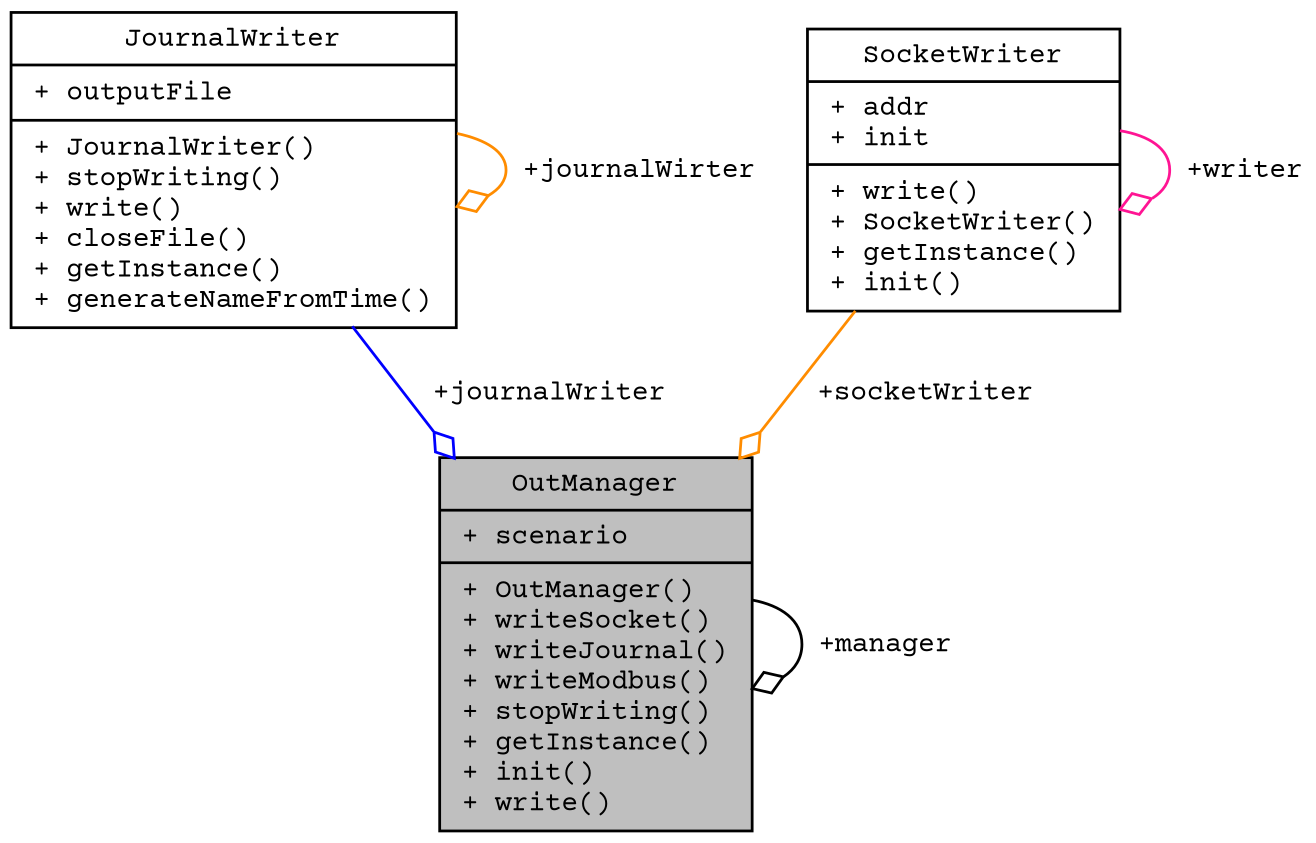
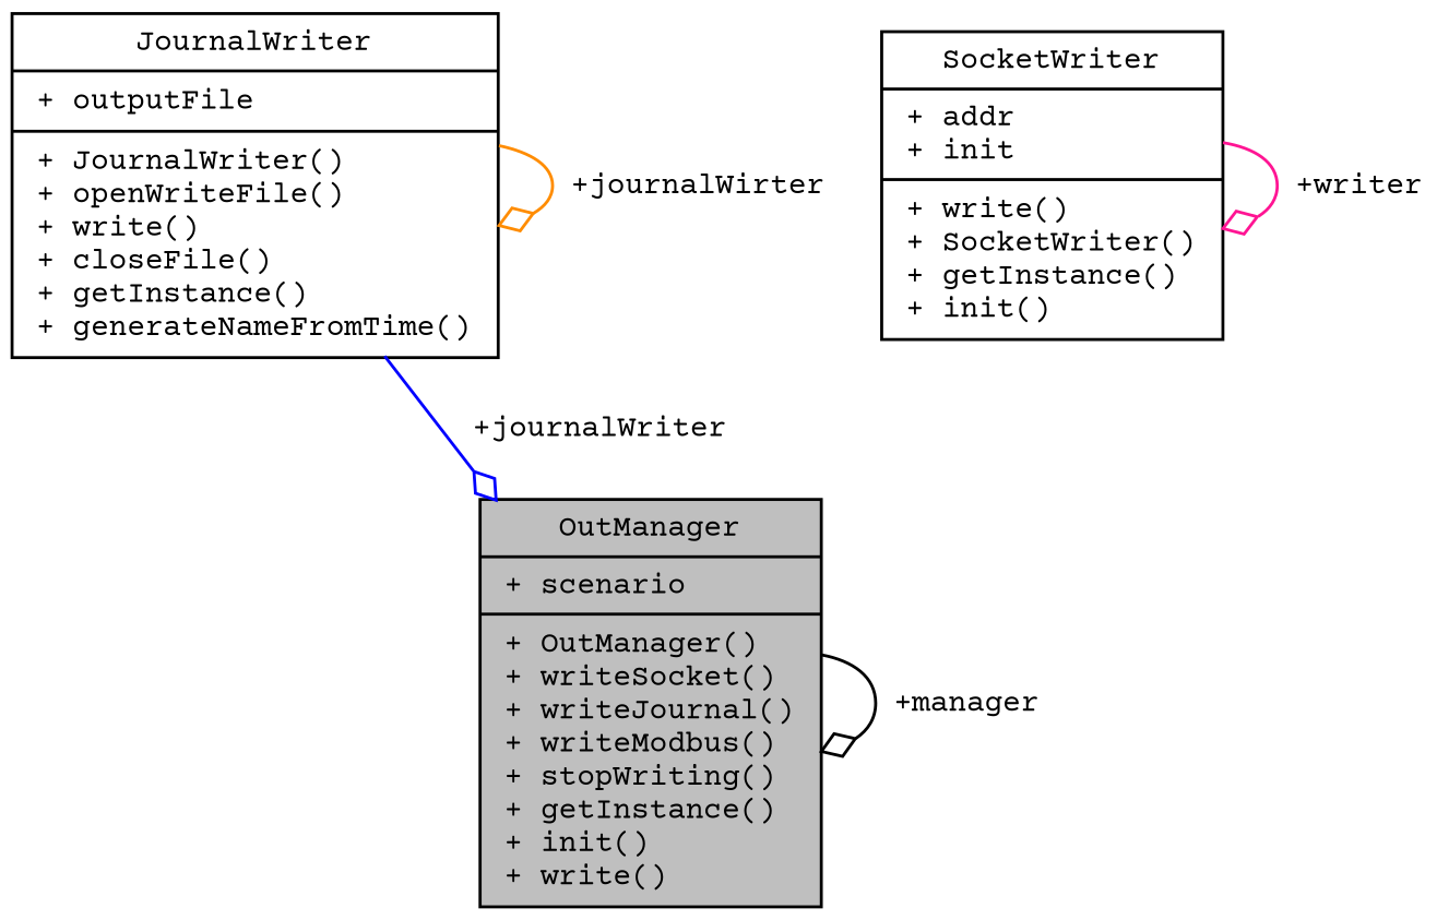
  digraph {
    fontname="Courier Prime"
    node [color=black fillcolor=white fontname="Courier Prime" fontsize=10 shape=record style=filled]
    edge [arrowhead=odiamond color=darkorange fontname="Courier Prime" fontsize=10 labelfontname=Helvetica labelfontsize=10 style=solid]
    n1 [fillcolor=grey75 fontcolor=black height=0.2 label="{OutManager\n|+ scenario\l|+ OutManager()\l+ writeSocket()\l+ writeJournal()\l+ writeModbus()\l+ stopWriting()\l+ getInstance()\l+ init()\l+ write()\l}" width=0.4]
-   n2 [height=0.2 label="{JournalWriter\n|+ outputFile\l|+ JournalWriter()\l+ stopWriting()\l+ write()\l+ closeFile()\l+ getInstance()\l+ generateNameFromTime()\l}" width=0.4]
+   n2 [height=0.2 label="{JournalWriter\n|+ outputFile\l|+ JournalWriter()\l+ openWriteFile()\l+ write()\l+ closeFile()\l+ getInstance()\l+ generateNameFromTime()\l}" width=0.4]
    n3 [height=0.2 label="{SocketWriter\n|+ addr\l+ init\l|+ write()\l+ SocketWriter()\l+ getInstance()\l+ init()\l}" width=0.4]
    n1 -> n1 [color=black label=" +manager"]
    n2 -> n1 [color=blue label=" +journalWriter"]
    n2 -> n2 [label=" +journalWirter"]
-   n3 -> n1 [label=" +socketWriter"]
    n3 -> n3 [color=deeppink label=" +writer"]
  }
